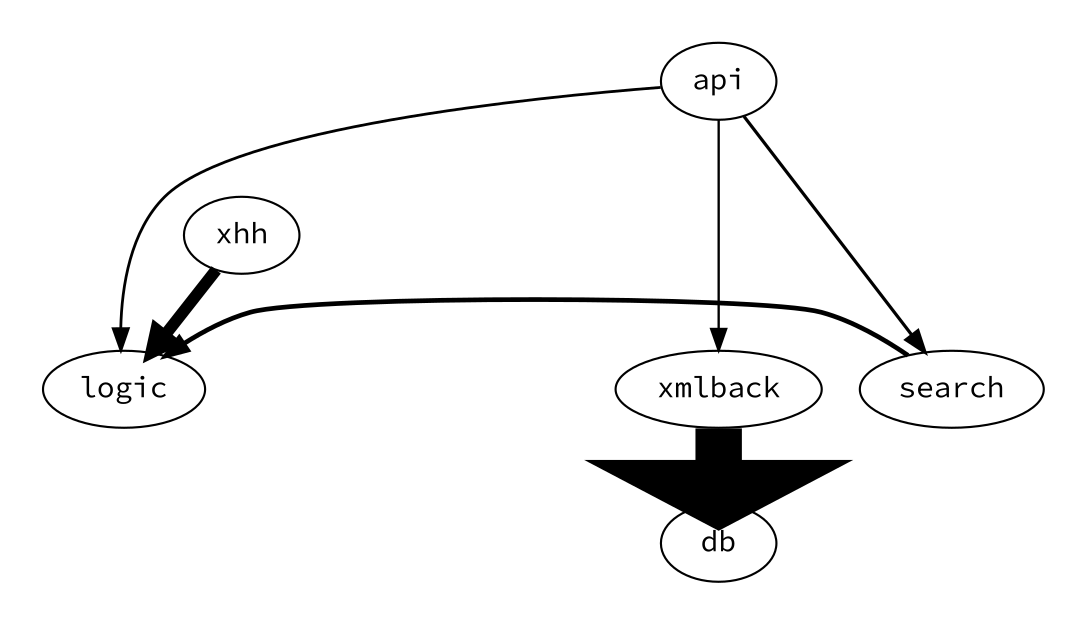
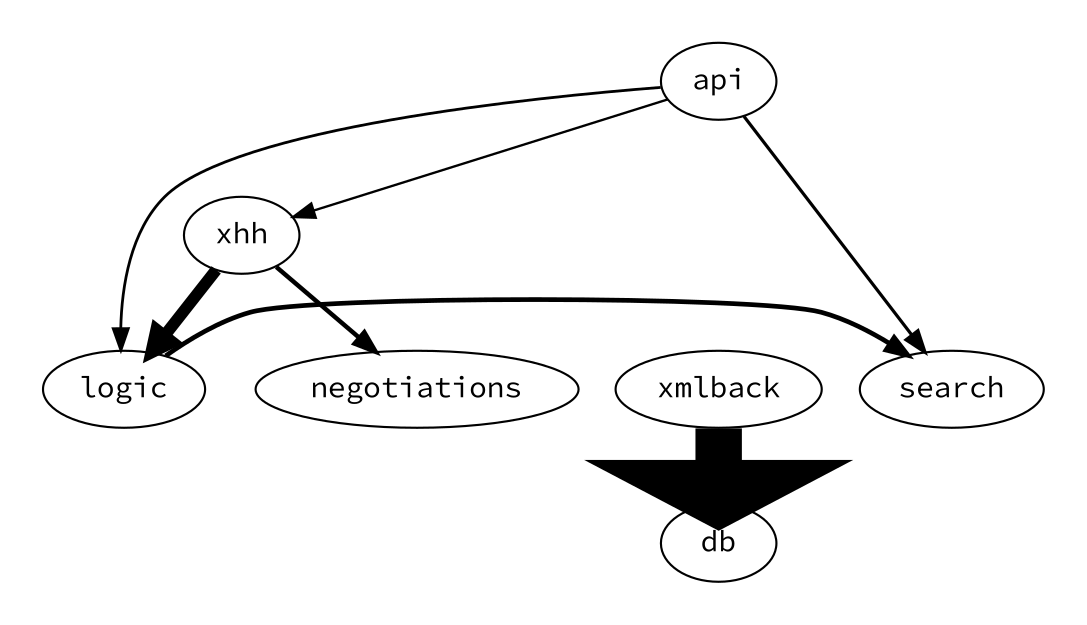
  digraph {
    fontname="Source Code Pro"
    node [fontname="Source Code Pro"]
    edge [fontname="Source Code Pro"]
    logic
    xhh
    api
    xmlback
    search
+   negotiations
    db
    subgraph cluster_1 {
      style=invis
      logic
    }
    subgraph cluster_2 {
      style=invis
      xhh
      api
    }
    subgraph cluster_3 {
      style=invis
      xmlback
      search
+     negotiations
    }
    subgraph cluster_4 {
      style=invis
      db
    }
-   search -> logic [penwidth=2.2 weight=3112638]
+   logic -> search [penwidth=2.2 weight=3112638]
    xhh -> logic [penwidth=5.5 weight=7390002]
+   xhh -> negotiations [penwidth=2.1 weight=2982028]
    api -> logic [penwidth=1.3 weight=1877244]
-   api -> xmlback [penwidth=1.1 weight=1574582]
+   api -> xhh [penwidth=1.1 weight=1574582]
    api -> search [penwidth=1.5 weight=2106491]
    xmlback -> db [penwidth=21.7 weight=31043247]
  }
